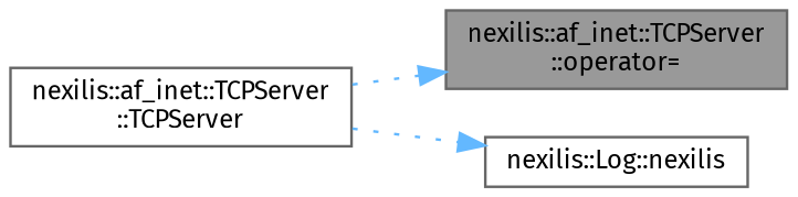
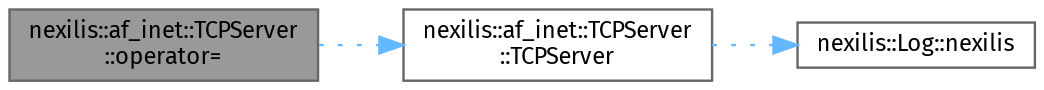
  digraph {
    fontname="Fira Sans"
    rankdir=LR
    node [color=grey40 fillcolor=white fontname="Fira Sans" fontsize=10 shape=box style=filled]
    edge [color=steelblue1 fontname="Fira Sans" fontsize=10 labelfontname=Helvetica labelfontsize=10 style=dotted]
    n1 [color=gray40 fillcolor=grey60 fontcolor=black height=0.2 label="nexilis::af_inet::TCPServer\l::operator=" width=0.4]
    n2 [height=0.2 label="nexilis::af_inet::TCPServer\l::TCPServer" width=0.4]
    n3 [height=0.2 label="nexilis::Log::nexilis" width=0.4]
-   n2 -> n1
+   n1 -> n2
    n2 -> n3
  }
